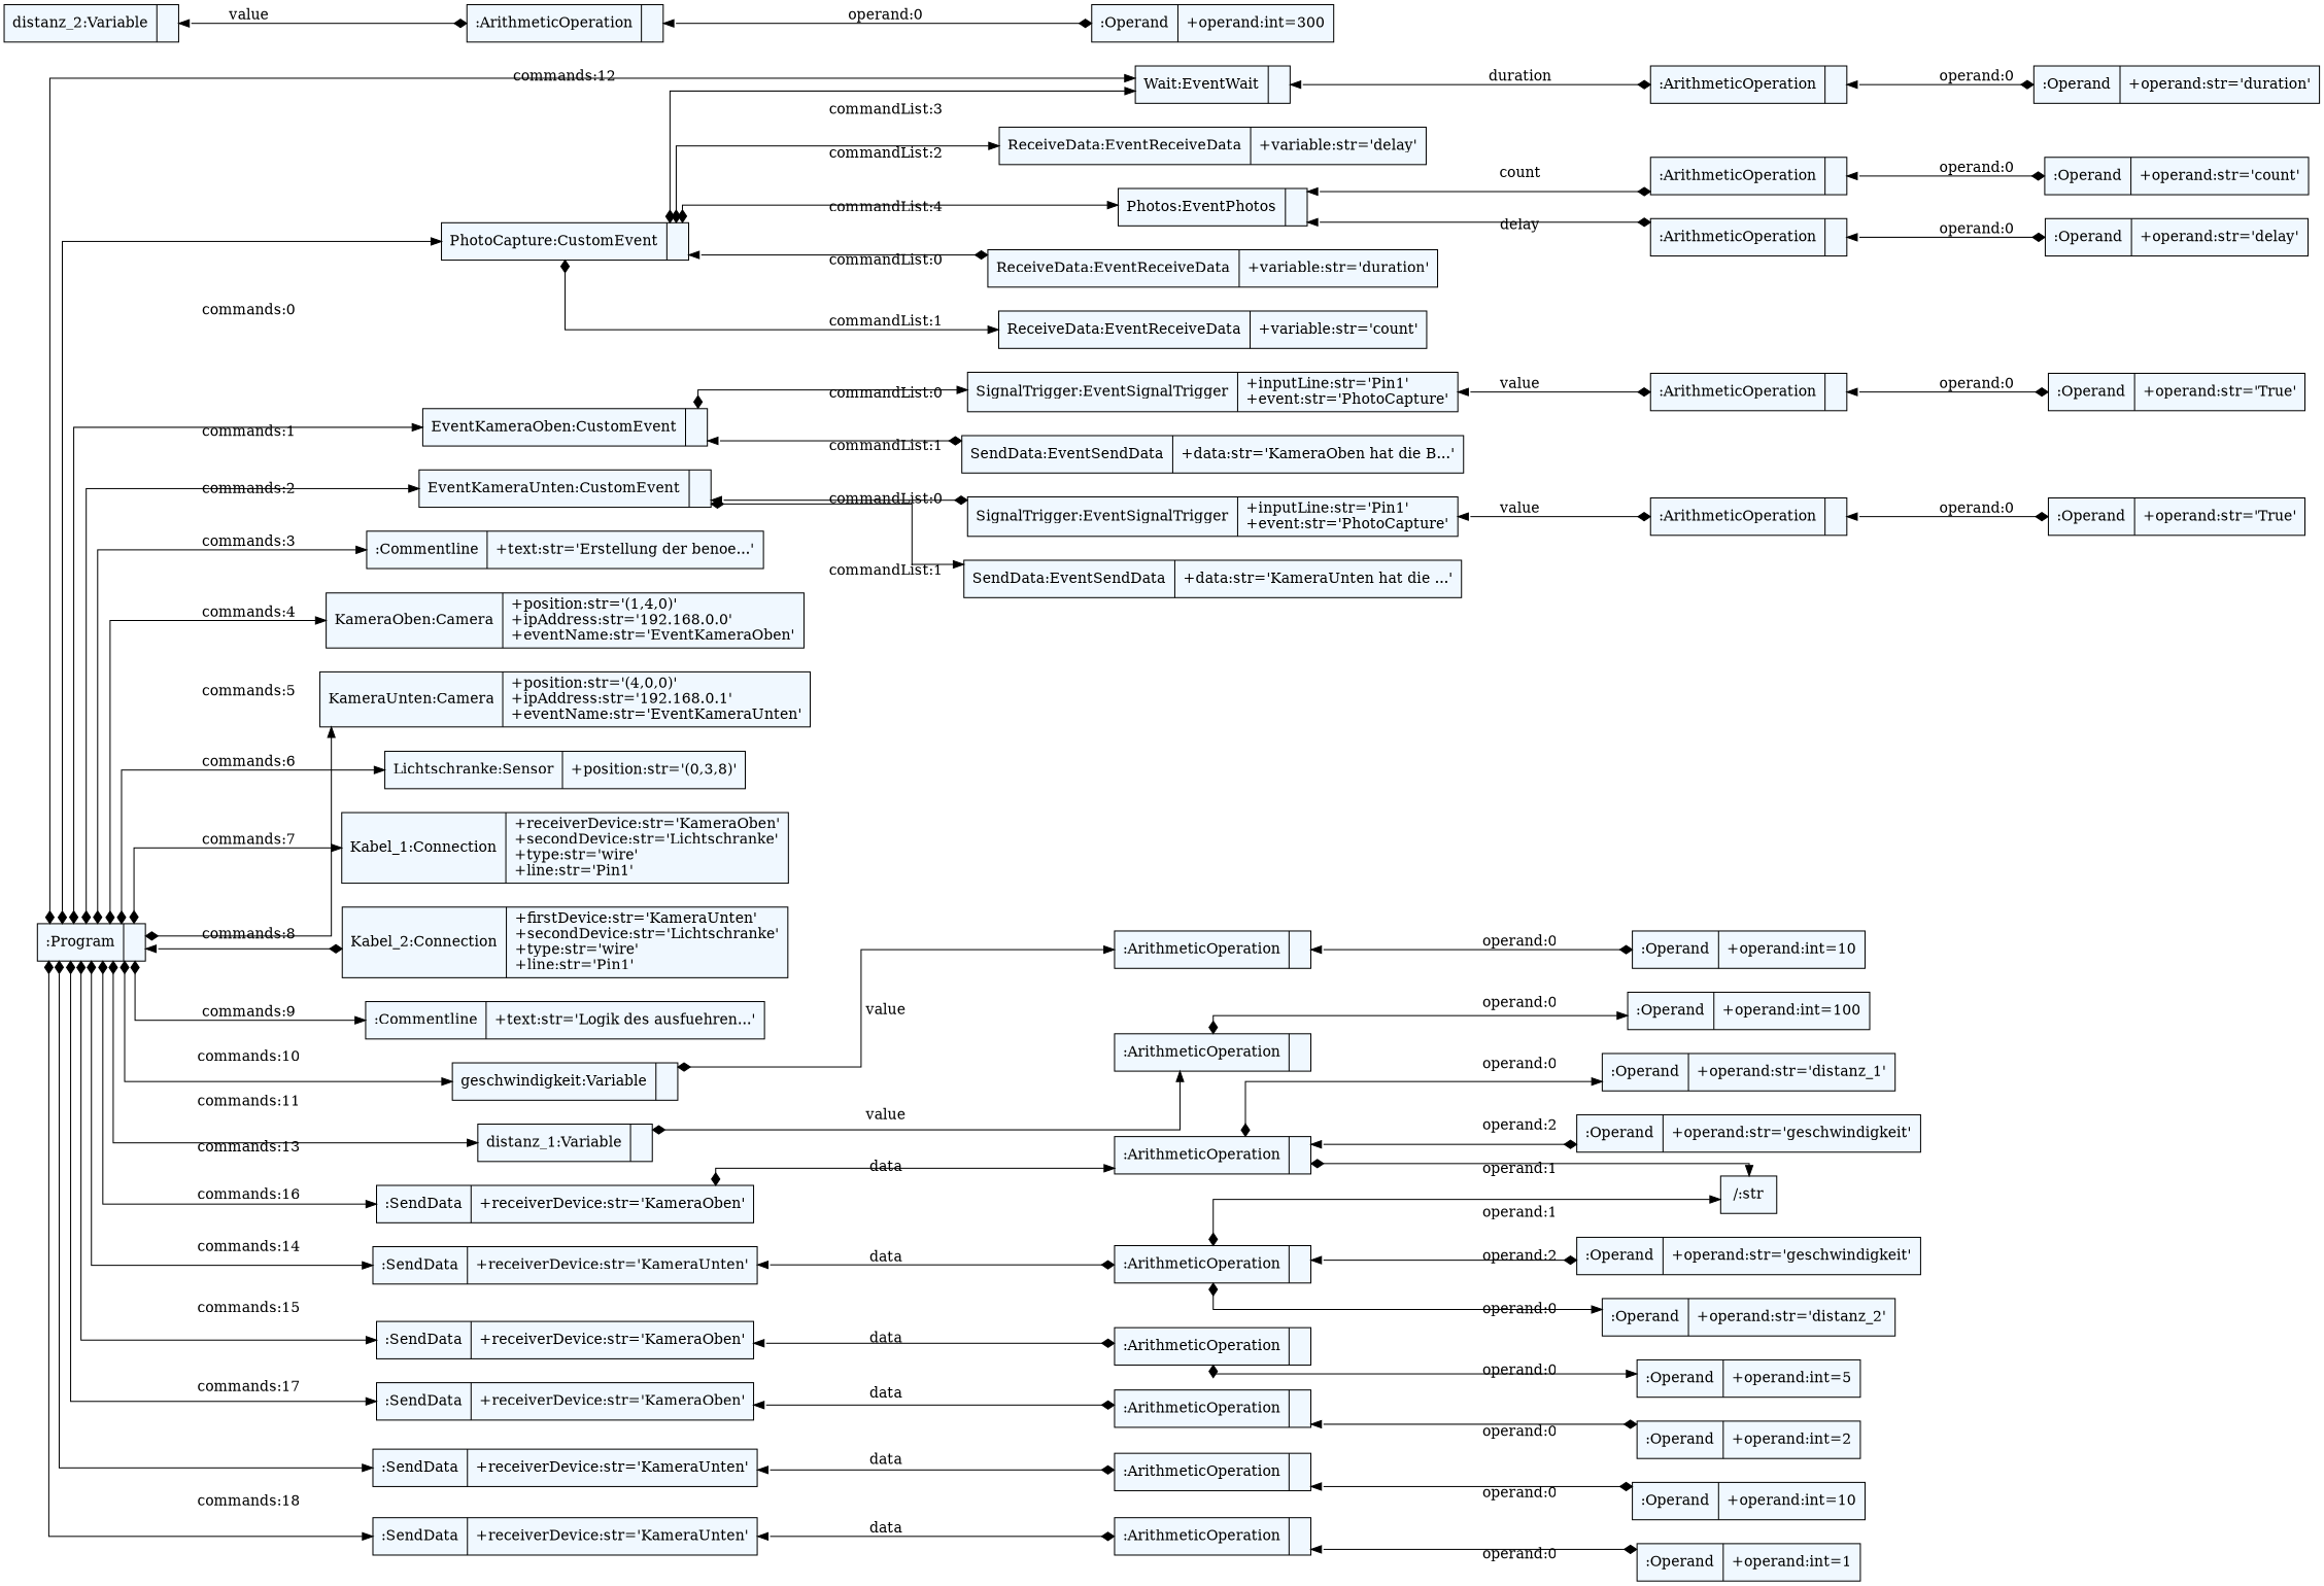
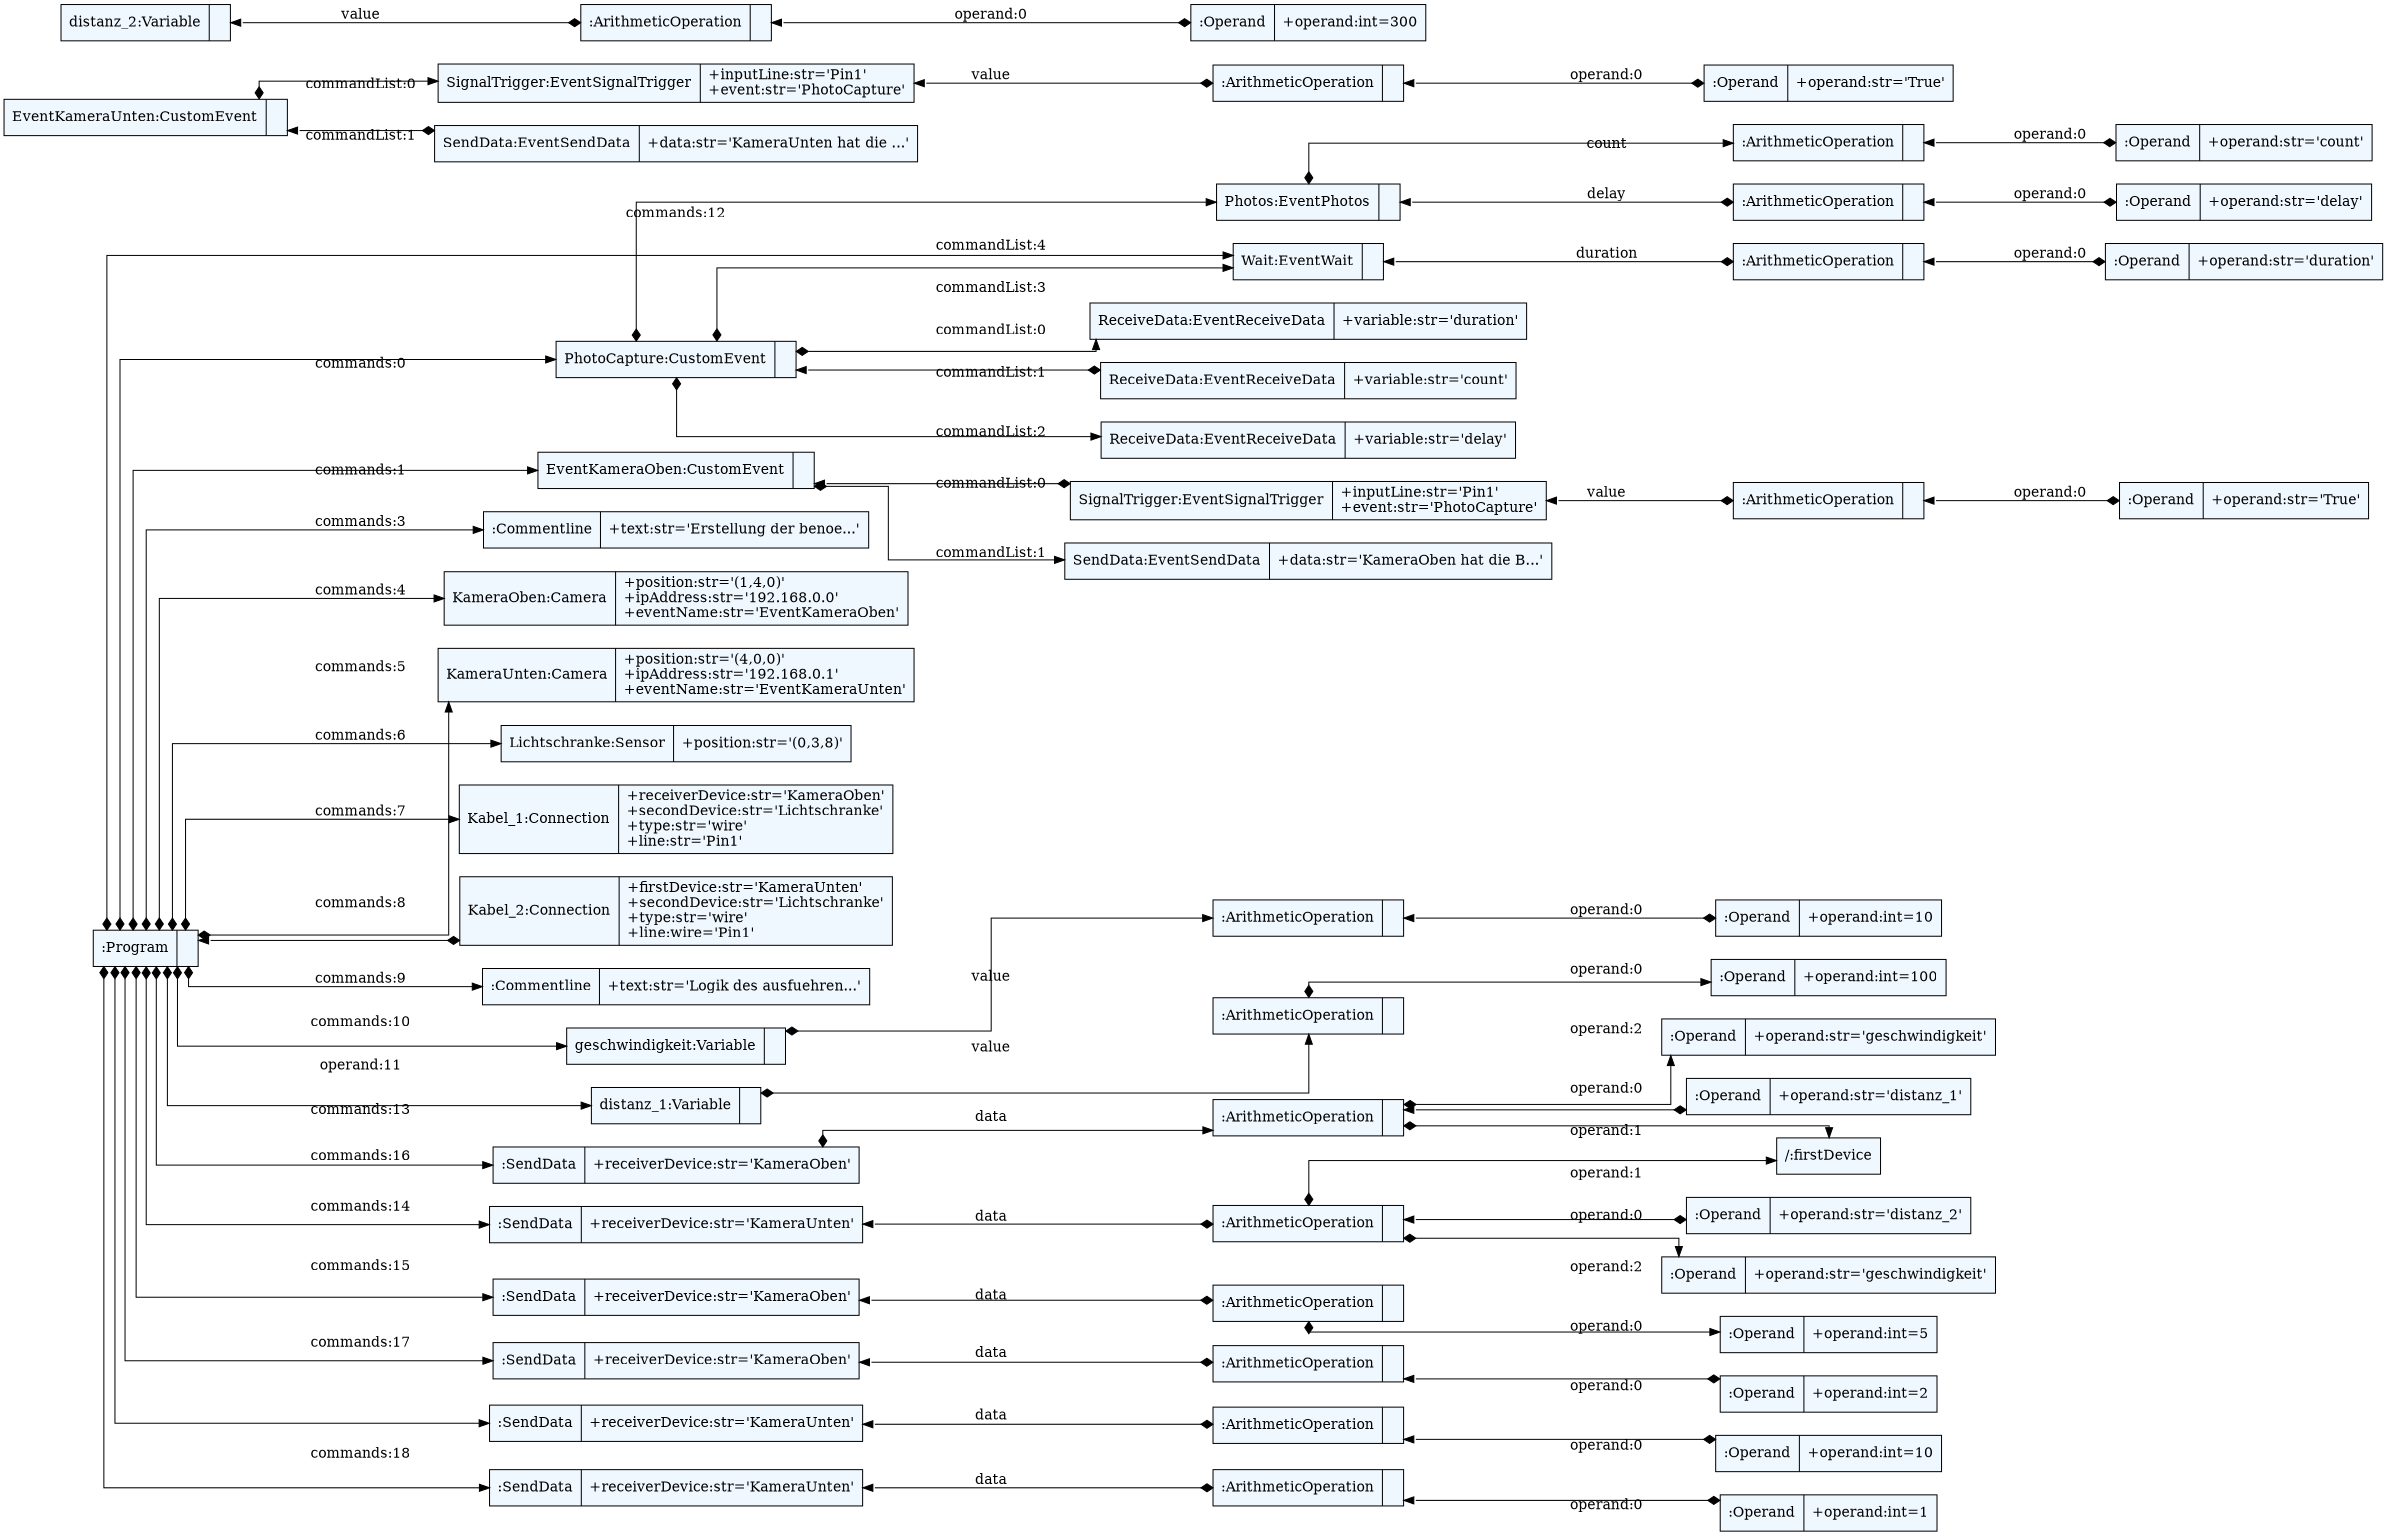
  digraph {
    fontname="Bitstream Vera Sans"
    fontsize=8
    nodesep=0.3
    rankdir=LR
    splines=ortho
    node [fillcolor=aliceblue shape=record style=filled]
    edge [arrowtail=diamond dir=both]
    n1 [label="{:Program|}"]
    n2 [label="{PhotoCapture:CustomEvent|}"]
    n3 [label="{EventKameraOben:CustomEvent|}"]
    n4 [label="{EventKameraUnten:CustomEvent|}"]
    n5 [label="{:Commentline|+text:str='Erstellung der benoe...'\l}"]
    n6 [label="{KameraOben:Camera|+position:str='(1,4,0)'\l+ipAddress:str='192.168.0.0'\l+eventName:str='EventKameraOben'\l}"]
    n7 [label="{KameraUnten:Camera|+position:str='(4,0,0)'\l+ipAddress:str='192.168.0.1'\l+eventName:str='EventKameraUnten'\l}"]
    n8 [label="{Lichtschranke:Sensor|+position:str='(0,3,8)'\l}"]
    n9 [label="{Kabel_1:Connection|+receiverDevice:str='KameraOben'\l+secondDevice:str='Lichtschranke'\l+type:str='wire'\l+line:str='Pin1'\l}"]
-   n10 [label="{Kabel_2:Connection|+firstDevice:str='KameraUnten'\l+secondDevice:str='Lichtschranke'\l+type:str='wire'\l+line:str='Pin1'\l}"]
+   n10 [label="{Kabel_2:Connection|+firstDevice:str='KameraUnten'\l+secondDevice:str='Lichtschranke'\l+type:str='wire'\l+line:wire='Pin1'\l}"]
    n11 [label="{:Commentline|+text:str='Logik des ausfuehren...'\l}"]
    n12 [label="{geschwindigkeit:Variable|}"]
    n13 [label="{distanz_1:Variable|}"]
    n14 [label="{:SendData|+receiverDevice:str='KameraOben'\l}"]
    n15 [label="{:SendData|+receiverDevice:str='KameraOben'\l}"]
    n16 [label="{:SendData|+receiverDevice:str='KameraOben'\l}"]
    n17 [label="{:SendData|+receiverDevice:str='KameraUnten'\l}"]
    n18 [label="{:SendData|+receiverDevice:str='KameraUnten'\l}"]
    n19 [label="{:SendData|+receiverDevice:str='KameraUnten'\l}"]
    n20 [label="{Wait:EventWait|}"]
    n21 [label="{ReceiveData:EventReceiveData|+variable:str='duration'\l}"]
    n22 [label="{ReceiveData:EventReceiveData|+variable:str='count'\l}"]
    n23 [label="{ReceiveData:EventReceiveData|+variable:str='delay'\l}"]
    n24 [label="{Photos:EventPhotos|}"]
    n25 [label="{SignalTrigger:EventSignalTrigger|+inputLine:str='Pin1'\l+event:str='PhotoCapture'\l}"]
    n26 [label="{SendData:EventSendData|+data:str='KameraOben hat die B...'\l}"]
    n27 [label="{SignalTrigger:EventSignalTrigger|+inputLine:str='Pin1'\l+event:str='PhotoCapture'\l}"]
    n28 [label="{SendData:EventSendData|+data:str='KameraUnten hat die ...'\l}"]
    n29 [label="{:ArithmeticOperation|}"]
    n30 [label="{:ArithmeticOperation|}"]
    n31 [label="{distanz_2:Variable|}"]
    n32 [label="{:ArithmeticOperation|}"]
    n33 [label="{:ArithmeticOperation|}"]
    n34 [label="{:ArithmeticOperation|}"]
    n35 [label="{:ArithmeticOperation|}"]
    n36 [label="{:ArithmeticOperation|}"]
    n37 [label="{:ArithmeticOperation|}"]
    n38 [label="{:ArithmeticOperation|}"]
    n39 [label="{:ArithmeticOperation|}"]
    n40 [label="{:ArithmeticOperation|}"]
    n41 [label="{:ArithmeticOperation|}"]
    n42 [label="{:Operand|+operand:str='duration'\l}"]
    n43 [label="{:Operand|+operand:str='count'\l}"]
    n44 [label="{:Operand|+operand:str='delay'\l}"]
    n45 [label="{:ArithmeticOperation|}"]
    n46 [label="{:Operand|+operand:str='True'\l}"]
    n47 [label="{:ArithmeticOperation|}"]
    n48 [label="{:Operand|+operand:str='True'\l}"]
    n49 [label="{:Operand|+operand:int=10\l}"]
    n50 [label="{:Operand|+operand:int=100\l}"]
    n51 [label="{:Operand|+operand:int=300\l}"]
    n52 [label="{:Operand|+operand:str='distanz_1'\l}"]
-   "/:str"
+   "/:str" [label="/:firstDevice"]
    n54 [label="{:Operand|+operand:str='geschwindigkeit'\l}"]
    n55 [label="{:Operand|+operand:int=5\l}"]
    n56 [label="{:Operand|+operand:int=2\l}"]
    n57 [label="{:Operand|+operand:str='distanz_2'\l}"]
    n58 [label="{:Operand|+operand:str='geschwindigkeit'\l}"]
    n59 [label="{:Operand|+operand:int=10\l}"]
    n60 [label="{:Operand|+operand:int=1\l}"]
    n1 -> n2 [label="commands:0"]
    n1 -> n3 [label="commands:1"]
-   n1 -> n4 [label="commands:2"]
    n1 -> n5 [label="commands:3"]
    n1 -> n6 [label="commands:4"]
    n1 -> n7 [label="commands:5"]
    n1 -> n8 [label="commands:6"]
    n1 -> n9 [label="commands:7"]
    n1 -> n10 [label="commands:8"]
    n1 -> n11 [label="commands:9"]
    n1 -> n12 [label="commands:10"]
-   n1 -> n13 [label="commands:11"]
+   n1 -> n13 [label="operand:11"]
    n1 -> n14 [label="commands:13"]
    n1 -> n15 [label="commands:14"]
    n1 -> n16 [label="commands:15"]
    n1 -> n17 [label="commands:16"]
    n1 -> n18 [label="commands:17"]
    n1 -> n19 [label="commands:18"]
    n1 -> n20 [label="commands:12"]
    n2 -> n20 [label="commandList:3"]
    n2 -> n21 [label="commandList:0"]
    n2 -> n22 [label="commandList:1"]
    n2 -> n23 [label="commandList:2"]
    n2 -> n24 [label="commandList:4"]
    n3 -> n25 [label="commandList:0"]
    n3 -> n26 [label="commandList:1"]
    n4 -> n27 [label="commandList:0"]
    n4 -> n28 [label="commandList:1"]
    n12 -> n29 [label=value]
    n13 -> n30 [label=value]
    n14 -> n33 [label=data]
    n15 -> n34 [label=data]
    n16 -> n35 [label=data]
    n17 -> n36 [label=data]
    n18 -> n37 [label=data]
    n19 -> n38 [label=data]
    n20 -> n39 [label=duration]
    n24 -> n40 [label=count]
    n24 -> n41 [label=delay]
    n25 -> n45 [label=value]
    n27 -> n47 [label=value]
    n29 -> n49 [label="operand:0"]
    n30 -> n50 [label="operand:0"]
    n31 -> n32 [label=value]
    n32 -> n51 [label="operand:0"]
    n33 -> n52 [label="operand:0"]
    n33 -> "/:str" [label="operand:1"]
    n33 -> n54 [label="operand:2"]
    n34 -> n55 [label="operand:0"]
    n35 -> n56 [label="operand:0"]
    n36 -> "/:str" [label="operand:1"]
    n36 -> n57 [label="operand:0"]
    n36 -> n58 [label="operand:2"]
    n37 -> n59 [label="operand:0"]
    n38 -> n60 [label="operand:0"]
    n39 -> n42 [label="operand:0"]
    n40 -> n43 [label="operand:0"]
    n41 -> n44 [label="operand:0"]
    n45 -> n46 [label="operand:0"]
    n47 -> n48 [label="operand:0"]
  }
